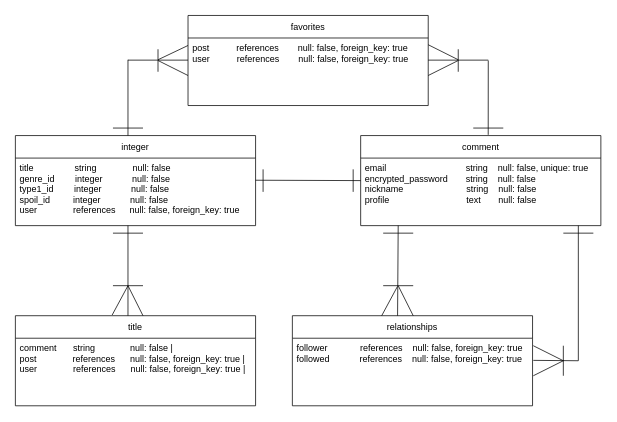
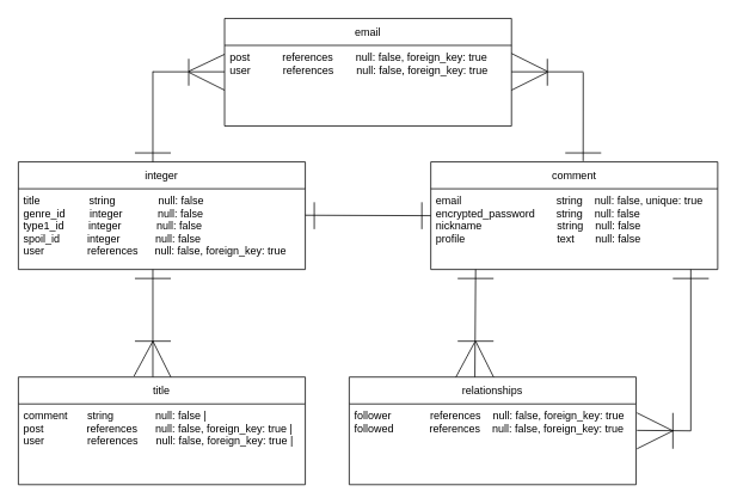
  <mxCell id="0" />
  <mxCell id="1" parent="0" />
  <mxCell id="2" value="comment" style="swimlane;fontStyle=0;childLayout=stackLayout;horizontal=1;startSize=30;horizontalStack=0;resizeParent=1;resizeParentMax=0;resizeLast=0;collapsible=1;marginBottom=0;fillColor=none;strokeColor=#000000;fontColor=#000000;" parent="1" vertex="1"><mxGeometry x="480" y="180" width="320" height="120" as="geometry"><mxRectangle x="470" y="200" width="57" height="30" as="alternateBounds" /></mxGeometry></mxCell>
  <mxCell id="3" value="email　　　　　　　　   string    null: false, unique: true &#10;encrypted_password　　string    null: false &#10;nickname　　　　　　　string    null: false &#10;profile　　　　　　　　  text       null: false &#10;&#10;&#10;&#10;" style="text;strokeColor=none;fillColor=none;align=left;verticalAlign=top;spacingLeft=4;spacingRight=4;overflow=hidden;points=[[0,0.5],[1,0.5]];portConstraint=eastwest;rotatable=0;fontColor=#000000;" parent="2" vertex="1"><mxGeometry y="30" width="320" height="90" as="geometry" /></mxCell>
  <mxCell id="4" value="integer" style="swimlane;fontStyle=0;childLayout=stackLayout;horizontal=1;startSize=30;horizontalStack=0;resizeParent=1;resizeParentMax=0;resizeLast=0;collapsible=1;marginBottom=0;fillColor=none;fontColor=#000000;strokeColor=#000000;" parent="1" vertex="1"><mxGeometry x="20" y="180" width="320" height="120" as="geometry" /></mxCell>
  <mxCell id="5" value="title　　　　  string　　　　null: false &#10;genre_id　　 integer　　　 null: false&#10;type1_id　　 integer　　　 null: false  &#10;spoil_id　　  integer　　　 null: false  &#10;user　　　　references　  null: false, foreign_key: true " style="text;strokeColor=none;fillColor=none;align=left;verticalAlign=top;spacingLeft=4;spacingRight=4;overflow=hidden;points=[[0,0.5],[1,0.5]];portConstraint=eastwest;rotatable=0;fontColor=#000000;" parent="4" vertex="1"><mxGeometry y="30" width="320" height="90" as="geometry" /></mxCell>
  <mxCell id="6" value="title" style="swimlane;fontStyle=0;childLayout=stackLayout;horizontal=1;startSize=30;horizontalStack=0;resizeParent=1;resizeParentMax=0;resizeLast=0;collapsible=1;marginBottom=0;fillColor=none;strokeColor=#000000;fontColor=#000000;" parent="1" vertex="1"><mxGeometry x="20" y="420" width="320" height="120" as="geometry" /></mxCell>
  <mxCell id="7" value="comment　   string              null: false                      |&#10;post　　　　references      null: false, foreign_key: true   |&#10;user　　　　references      null: false, foreign_key: true   |&#10;" style="text;strokeColor=none;fillColor=none;align=left;verticalAlign=top;spacingLeft=4;spacingRight=4;overflow=hidden;points=[[0,0.5],[1,0.5]];portConstraint=eastwest;rotatable=0;fontColor=#000000;" parent="6" vertex="1"><mxGeometry y="30" width="320" height="90" as="geometry" /></mxCell>
- <mxCell id="8" value="favorites" style="swimlane;fontStyle=0;childLayout=stackLayout;horizontal=1;startSize=30;horizontalStack=0;resizeParent=1;resizeParentMax=0;resizeLast=0;collapsible=1;marginBottom=0;fillColor=none;labelBackgroundColor=none;labelBorderColor=none;fontColor=#000000;strokeColor=#000000;" parent="1" vertex="1"><mxGeometry x="250" y="20" width="320" height="120" as="geometry" /></mxCell>
+ <mxCell id="8" value="email" style="swimlane;fontStyle=0;childLayout=stackLayout;horizontal=1;startSize=30;horizontalStack=0;resizeParent=1;resizeParentMax=0;resizeLast=0;collapsible=1;marginBottom=0;fillColor=none;labelBackgroundColor=none;labelBorderColor=none;fontColor=#000000;strokeColor=#000000;" parent="1" vertex="1"><mxGeometry x="250" y="20" width="320" height="120" as="geometry" /></mxCell>
  <mxCell id="9" value="post　　　references    　null: false, foreign_key: true &#10;user　　　references    　null: false, foreign_key: true " style="text;strokeColor=none;fillColor=none;align=left;verticalAlign=top;spacingLeft=4;spacingRight=4;overflow=hidden;points=[[0,0.5],[1,0.5]];portConstraint=eastwest;rotatable=0;fontColor=#000000;labelBorderColor=none;" parent="8" vertex="1"><mxGeometry y="30" width="320" height="90" as="geometry" /></mxCell>
  <mxCell id="10" value="relationships" style="swimlane;fontStyle=0;childLayout=stackLayout;horizontal=1;startSize=30;horizontalStack=0;resizeParent=1;resizeParentMax=0;resizeLast=0;collapsible=1;marginBottom=0;fillColor=none;strokeColor=#000000;fontColor=#000000;" parent="1" vertex="1"><mxGeometry x="389" y="420" width="320" height="120" as="geometry" /></mxCell>
  <mxCell id="11" value="follower             references    null: false, foreign_key: true &#10;followed            references    null: false, foreign_key: true " style="text;strokeColor=none;fillColor=none;align=left;verticalAlign=top;spacingLeft=4;spacingRight=4;overflow=hidden;points=[[0,0.5],[1,0.5]];portConstraint=eastwest;rotatable=0;fontColor=#000000;" parent="10" vertex="1"><mxGeometry y="30" width="320" height="90" as="geometry" /></mxCell>
  <mxCell id="12" value="" style="endArrow=none;html=1;fontColor=#000000;strokeColor=#000000;" parent="1" edge="1"><mxGeometry width="50" height="50" relative="1" as="geometry"><mxPoint x="570" y="79.5" as="sourcePoint" /><mxPoint x="650" y="79.5" as="targetPoint" /></mxGeometry></mxCell>
  <mxCell id="13" value="" style="endArrow=none;html=1;strokeColor=#000000;" parent="1" edge="1"><mxGeometry width="50" height="50" relative="1" as="geometry"><mxPoint x="170" y="300" as="sourcePoint" /><mxPoint x="170" y="420" as="targetPoint" /></mxGeometry></mxCell>
  <mxCell id="14" value="" style="endArrow=none;html=1;strokeColor=#000000;" parent="1" edge="1"><mxGeometry width="50" height="50" relative="1" as="geometry"><mxPoint x="340" y="239.5" as="sourcePoint" /><mxPoint x="480" y="240" as="targetPoint" /></mxGeometry></mxCell>
  <mxCell id="15" value="" style="endArrow=none;html=1;strokeColor=#000000;" parent="1" edge="1"><mxGeometry width="50" height="50" relative="1" as="geometry"><mxPoint x="710" y="479.5" as="sourcePoint" /><mxPoint x="770" y="480" as="targetPoint" /></mxGeometry></mxCell>
  <mxCell id="16" value="" style="endArrow=none;html=1;exitX=0.531;exitY=-0.008;exitDx=0;exitDy=0;exitPerimeter=0;strokeColor=#000000;" parent="1" source="2" edge="1"><mxGeometry width="50" height="50" relative="1" as="geometry"><mxPoint x="650" y="170" as="sourcePoint" /><mxPoint x="650" y="80" as="targetPoint" /></mxGeometry></mxCell>
  <mxCell id="17" value="" style="endArrow=none;html=1;strokeColor=#000000;" parent="1" edge="1"><mxGeometry width="50" height="50" relative="1" as="geometry"><mxPoint x="170" y="79.5" as="sourcePoint" /><mxPoint x="250" y="79.5" as="targetPoint" /></mxGeometry></mxCell>
  <mxCell id="18" value="" style="endArrow=none;html=1;exitX=0.531;exitY=-0.008;exitDx=0;exitDy=0;exitPerimeter=0;strokeColor=#000000;" parent="1" edge="1"><mxGeometry width="50" height="50" relative="1" as="geometry"><mxPoint x="170" y="180" as="sourcePoint" /><mxPoint x="170" y="79" as="targetPoint" /></mxGeometry></mxCell>
  <mxCell id="19" value="" style="endArrow=none;html=1;entryX=0.438;entryY=0;entryDx=0;entryDy=0;entryPerimeter=0;strokeColor=#000000;" parent="1" target="10" edge="1"><mxGeometry width="50" height="50" relative="1" as="geometry"><mxPoint x="530" y="300" as="sourcePoint" /><mxPoint x="530" y="380" as="targetPoint" /></mxGeometry></mxCell>
  <mxCell id="20" value="" style="endArrow=none;html=1;strokeColor=#000000;" parent="1" edge="1"><mxGeometry width="50" height="50" relative="1" as="geometry"><mxPoint x="770" y="480" as="sourcePoint" /><mxPoint x="770" y="300" as="targetPoint" /></mxGeometry></mxCell>
  <mxCell id="21" value="" style="endArrow=none;html=1;strokeColor=#000000;" parent="1" edge="1"><mxGeometry width="50" height="50" relative="1" as="geometry"><mxPoint x="750" y="500" as="sourcePoint" /><mxPoint x="750" y="460" as="targetPoint" /></mxGeometry></mxCell>
  <mxCell id="22" value="" style="endArrow=none;html=1;entryX=0;entryY=0.111;entryDx=0;entryDy=0;entryPerimeter=0;strokeColor=#000000;" parent="1" target="9" edge="1"><mxGeometry width="50" height="50" relative="1" as="geometry"><mxPoint x="210" y="79" as="sourcePoint" /><mxPoint x="210" y="60" as="targetPoint" /></mxGeometry></mxCell>
  <mxCell id="23" value="" style="endArrow=none;html=1;entryX=0;entryY=0.111;entryDx=0;entryDy=0;entryPerimeter=0;strokeColor=#000000;" parent="1" edge="1"><mxGeometry width="50" height="50" relative="1" as="geometry"><mxPoint x="210" y="80" as="sourcePoint" /><mxPoint x="250" y="100" as="targetPoint" /></mxGeometry></mxCell>
  <mxCell id="24" value="" style="endArrow=none;html=1;strokeColor=#000000;" parent="1" edge="1"><mxGeometry width="50" height="50" relative="1" as="geometry"><mxPoint x="570" y="59" as="sourcePoint" /><mxPoint x="610" y="79" as="targetPoint" /></mxGeometry></mxCell>
  <mxCell id="25" value="" style="endArrow=none;html=1;entryX=0;entryY=0.111;entryDx=0;entryDy=0;entryPerimeter=0;strokeColor=#000000;" parent="1" edge="1"><mxGeometry width="50" height="50" relative="1" as="geometry"><mxPoint x="210" y="95" as="sourcePoint" /><mxPoint x="210" y="65" as="targetPoint" /></mxGeometry></mxCell>
  <mxCell id="26" value="" style="endArrow=none;html=1;entryX=0;entryY=0.111;entryDx=0;entryDy=0;entryPerimeter=0;strokeColor=#000000;" parent="1" edge="1"><mxGeometry width="50" height="50" relative="1" as="geometry"><mxPoint x="610" y="95" as="sourcePoint" /><mxPoint x="610" y="65" as="targetPoint" /></mxGeometry></mxCell>
  <mxCell id="27" value="" style="endArrow=none;html=1;strokeColor=#000000;" parent="1" edge="1"><mxGeometry width="50" height="50" relative="1" as="geometry"><mxPoint x="570" y="100" as="sourcePoint" /><mxPoint x="610" y="80" as="targetPoint" /></mxGeometry></mxCell>
  <mxCell id="28" value="" style="endArrow=none;html=1;strokeColor=#000000;" parent="1" edge="1"><mxGeometry width="50" height="50" relative="1" as="geometry"><mxPoint x="510" y="380" as="sourcePoint" /><mxPoint x="550" y="380" as="targetPoint" /></mxGeometry></mxCell>
  <mxCell id="29" value="" style="endArrow=none;html=1;strokeColor=#000000;" parent="1" edge="1"><mxGeometry width="50" height="50" relative="1" as="geometry"><mxPoint x="510" y="310" as="sourcePoint" /><mxPoint x="550" y="310" as="targetPoint" /></mxGeometry></mxCell>
  <mxCell id="30" value="" style="endArrow=none;html=1;strokeColor=#000000;" parent="1" edge="1"><mxGeometry width="50" height="50" relative="1" as="geometry"><mxPoint x="750" y="310" as="sourcePoint" /><mxPoint x="790" y="310" as="targetPoint" /></mxGeometry></mxCell>
  <mxCell id="31" value="" style="endArrow=none;html=1;strokeColor=#000000;" parent="1" edge="1"><mxGeometry width="50" height="50" relative="1" as="geometry"><mxPoint x="170" y="380" as="sourcePoint" /><mxPoint x="190" y="420" as="targetPoint" /></mxGeometry></mxCell>
  <mxCell id="32" value="" style="endArrow=none;html=1;entryX=0;entryY=0.111;entryDx=0;entryDy=0;entryPerimeter=0;strokeColor=#000000;" parent="1" edge="1"><mxGeometry width="50" height="50" relative="1" as="geometry"><mxPoint x="470" y="255" as="sourcePoint" /><mxPoint x="470" y="225" as="targetPoint" /></mxGeometry></mxCell>
  <mxCell id="33" value="" style="endArrow=none;html=1;entryX=0;entryY=0.111;entryDx=0;entryDy=0;entryPerimeter=0;strokeColor=#000000;" parent="1" edge="1"><mxGeometry width="50" height="50" relative="1" as="geometry"><mxPoint x="350" y="255" as="sourcePoint" /><mxPoint x="350" y="225" as="targetPoint" /></mxGeometry></mxCell>
  <mxCell id="34" value="" style="endArrow=none;html=1;strokeColor=#000000;" parent="1" edge="1"><mxGeometry width="50" height="50" relative="1" as="geometry"><mxPoint x="150" y="380" as="sourcePoint" /><mxPoint x="190" y="380" as="targetPoint" /></mxGeometry></mxCell>
  <mxCell id="35" value="" style="endArrow=none;html=1;exitX=0.403;exitY=-0.008;exitDx=0;exitDy=0;exitPerimeter=0;strokeColor=#000000;" parent="1" source="6" edge="1"><mxGeometry width="50" height="50" relative="1" as="geometry"><mxPoint x="140" y="360" as="sourcePoint" /><mxPoint x="170" y="380" as="targetPoint" /></mxGeometry></mxCell>
  <mxCell id="36" value="" style="endArrow=none;html=1;strokeColor=#000000;" parent="1" edge="1"><mxGeometry width="50" height="50" relative="1" as="geometry"><mxPoint x="150" y="170" as="sourcePoint" /><mxPoint x="190" y="170" as="targetPoint" /></mxGeometry></mxCell>
  <mxCell id="37" value="" style="endArrow=none;html=1;strokeColor=#000000;" parent="1" edge="1"><mxGeometry width="50" height="50" relative="1" as="geometry"><mxPoint x="150" y="310" as="sourcePoint" /><mxPoint x="190" y="310" as="targetPoint" /></mxGeometry></mxCell>
  <mxCell id="38" value="" style="endArrow=none;html=1;strokeColor=#000000;" parent="1" edge="1"><mxGeometry width="50" height="50" relative="1" as="geometry"><mxPoint x="630" y="170" as="sourcePoint" /><mxPoint x="670" y="170" as="targetPoint" /></mxGeometry></mxCell>
  <mxCell id="39" value="" style="endArrow=none;html=1;strokeColor=#000000;" parent="1" edge="1"><mxGeometry width="50" height="50" relative="1" as="geometry"><mxPoint x="710" y="460" as="sourcePoint" /><mxPoint x="750" y="480" as="targetPoint" /></mxGeometry></mxCell>
  <mxCell id="40" value="" style="endArrow=none;html=1;strokeColor=#000000;" parent="1" edge="1"><mxGeometry width="50" height="50" relative="1" as="geometry"><mxPoint x="710" y="500" as="sourcePoint" /><mxPoint x="750" y="480" as="targetPoint" /></mxGeometry></mxCell>
  <mxCell id="41" value="" style="endArrow=none;html=1;exitX=0.403;exitY=-0.008;exitDx=0;exitDy=0;exitPerimeter=0;strokeColor=#000000;" parent="1" edge="1"><mxGeometry width="50" height="50" relative="1" as="geometry"><mxPoint x="508" y="420.04" as="sourcePoint" /><mxPoint x="529.04" y="381" as="targetPoint" /></mxGeometry></mxCell>
  <mxCell id="42" value="" style="endArrow=none;html=1;strokeColor=#000000;" parent="1" edge="1"><mxGeometry width="50" height="50" relative="1" as="geometry"><mxPoint x="530" y="380" as="sourcePoint" /><mxPoint x="550" y="420" as="targetPoint" /></mxGeometry></mxCell>
